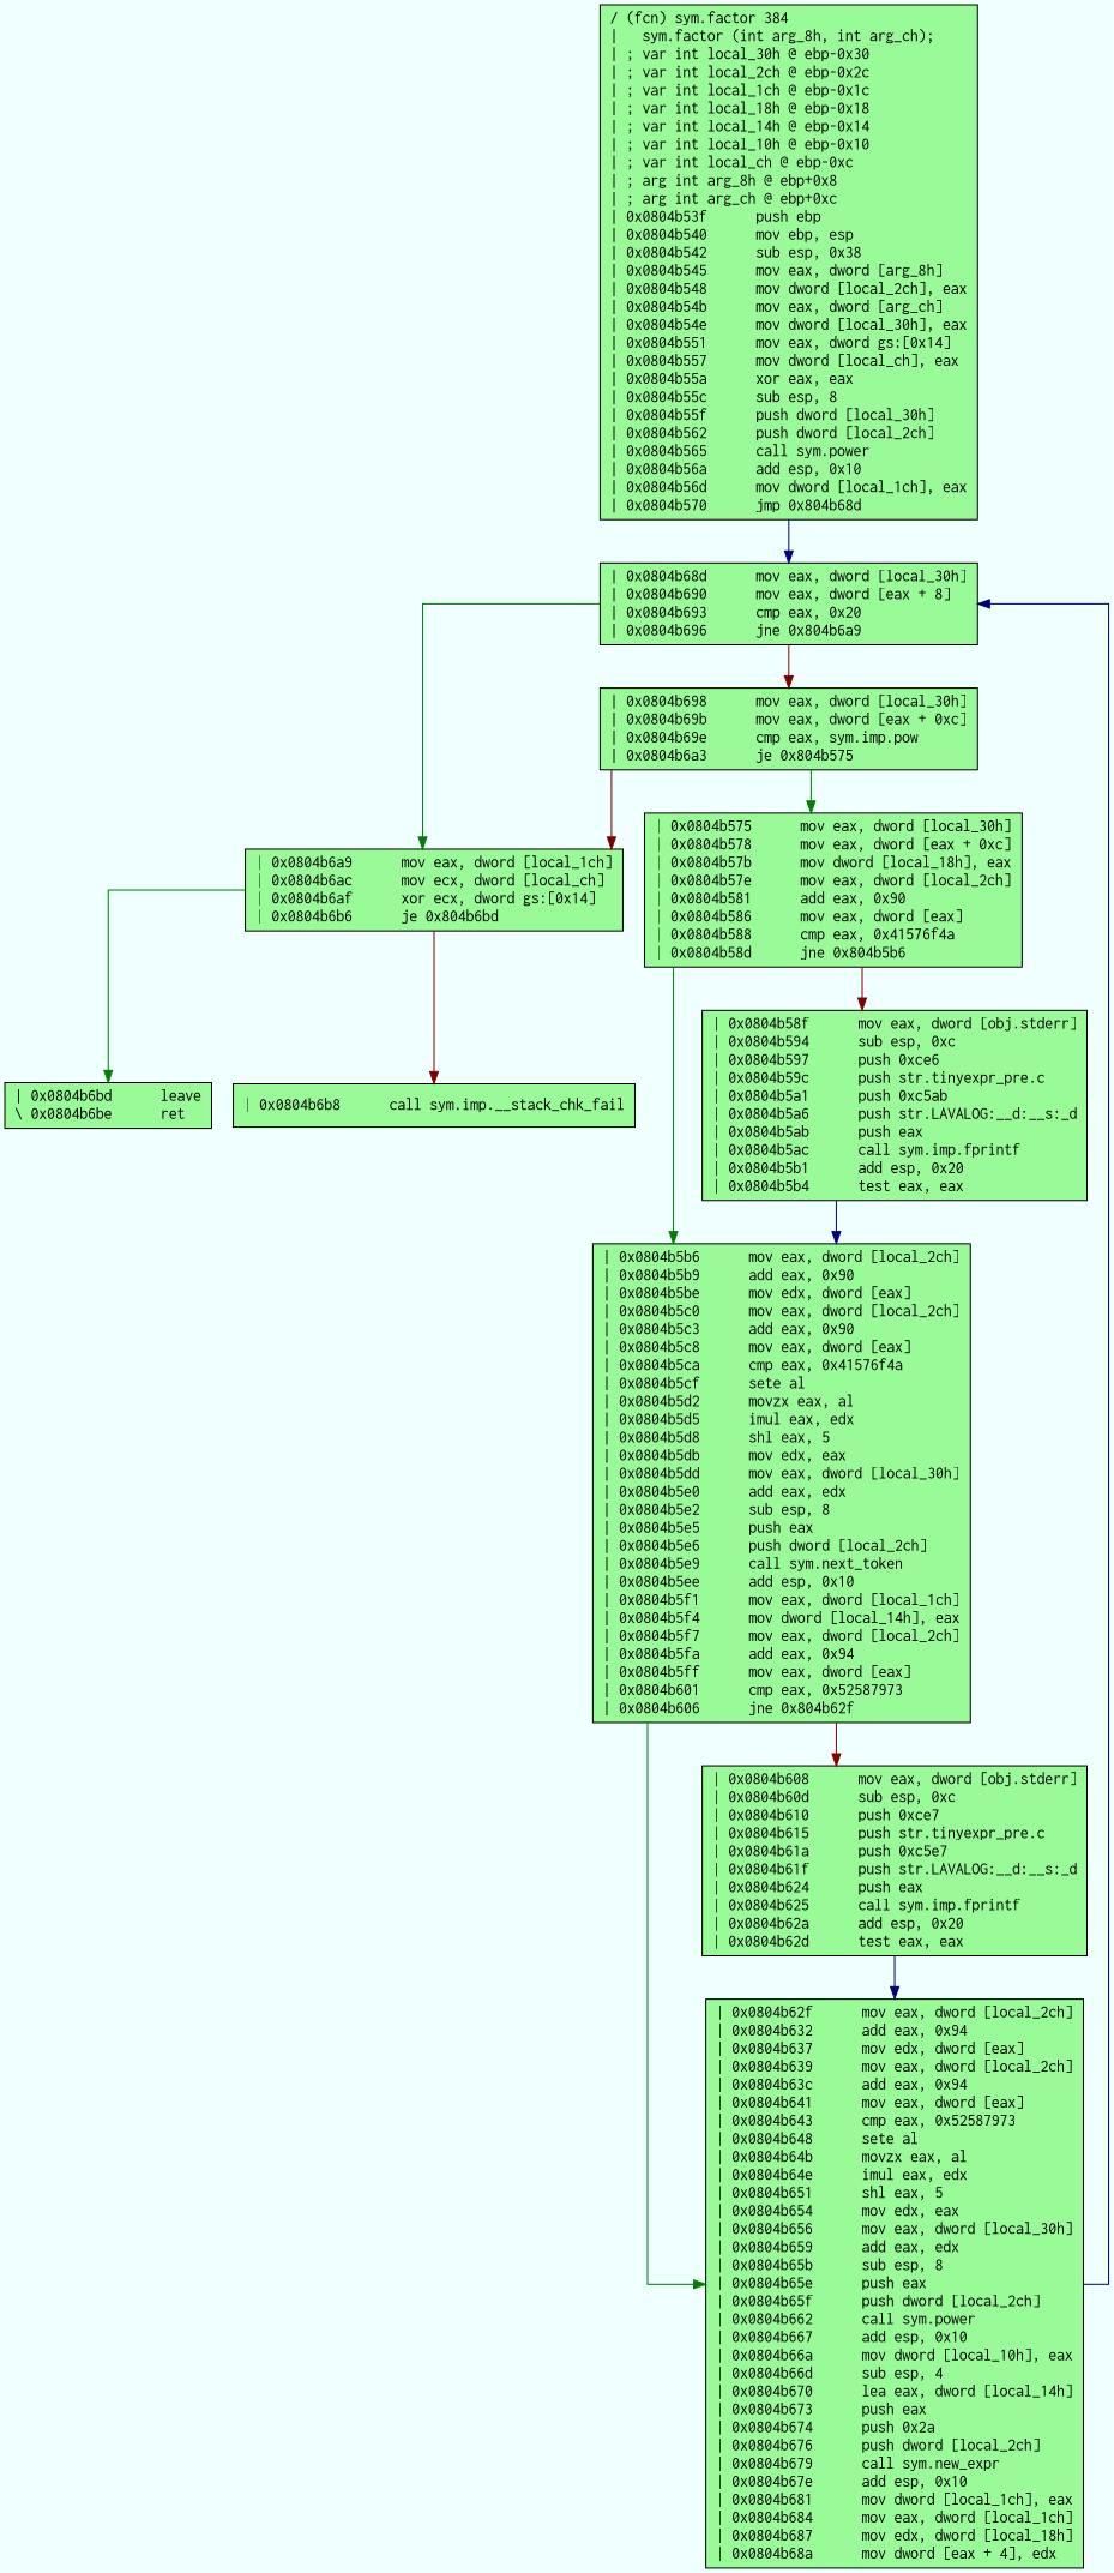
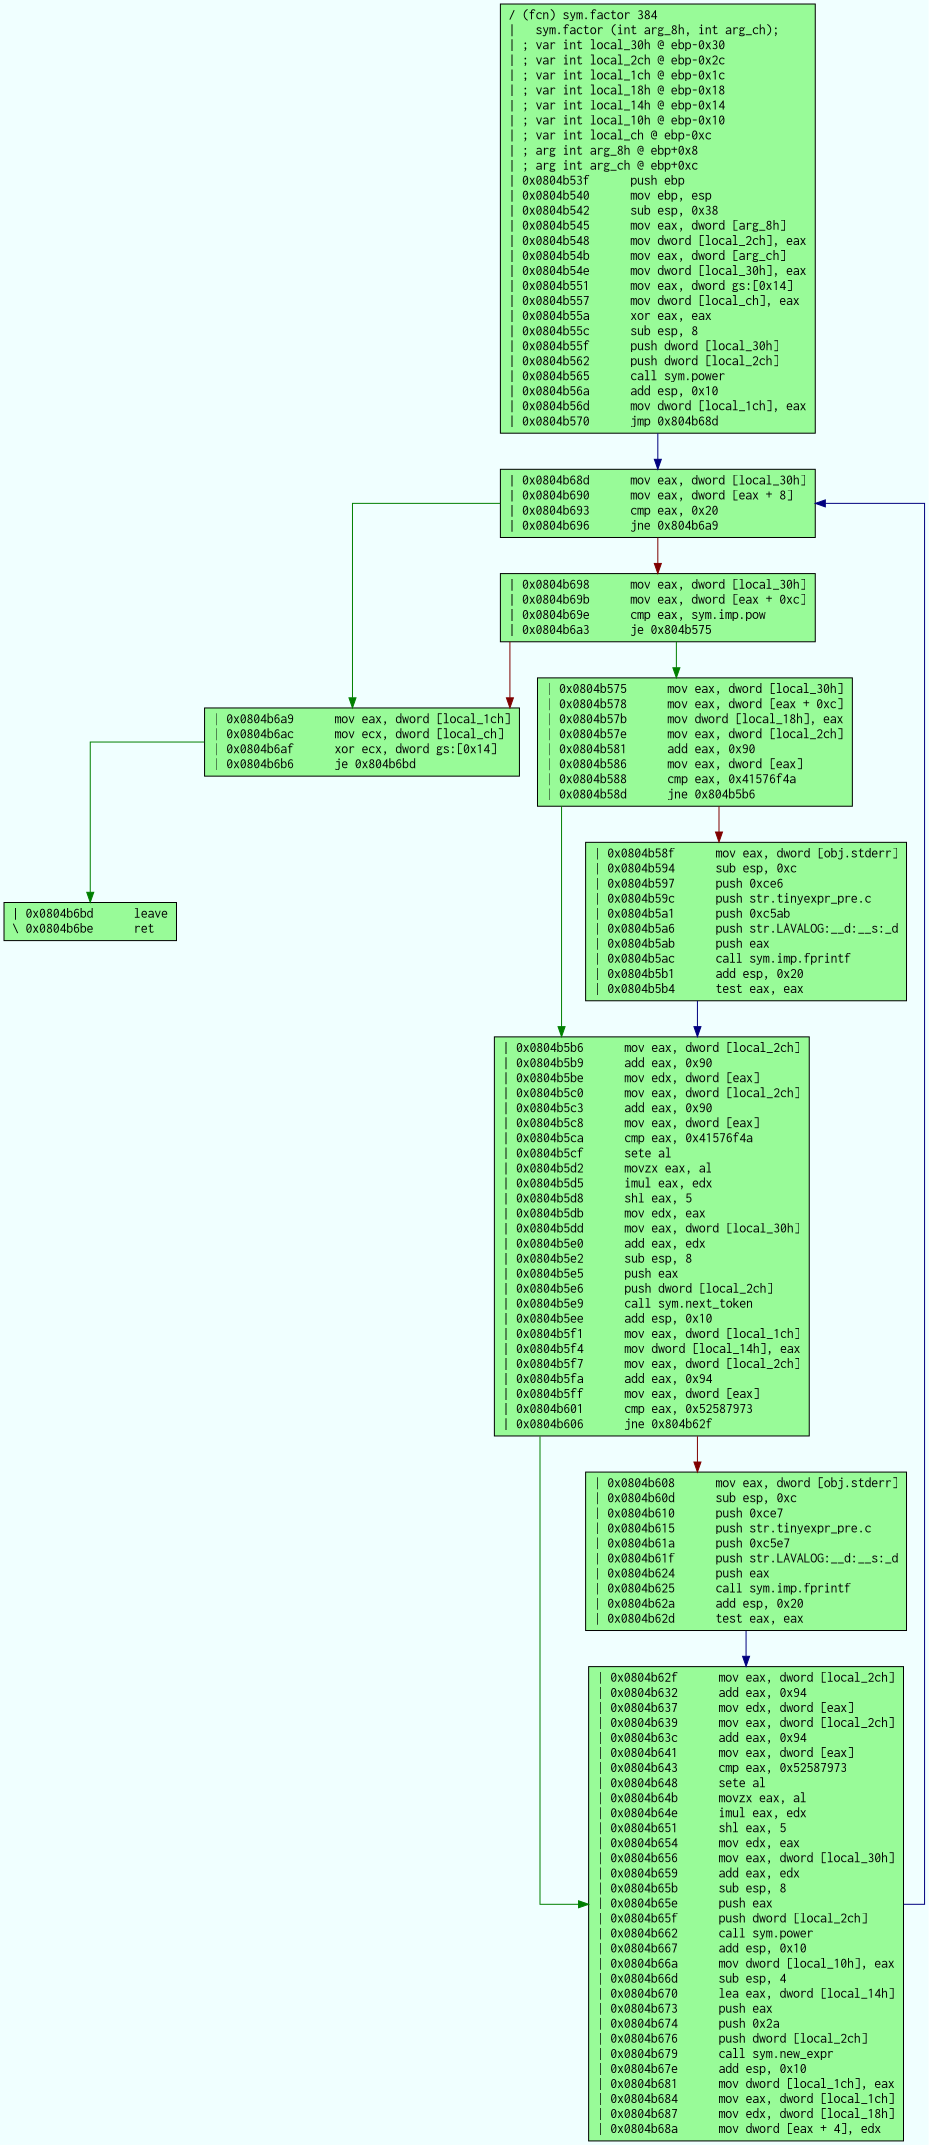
  digraph {
    bgcolor=azure
    fontname=Courier
    fontsize=8
    splines=ortho
    node [color=black fillcolor=palegreen fontname=Courier shape=box style=filled]
    edge [arrowhead=normal color="#007f00"]
    n1 [label="/ (fcn) sym.factor 384\l|   sym.factor (int arg_8h, int arg_ch);\l| ; var int local_30h @ ebp-0x30\l| ; var int local_2ch @ ebp-0x2c\l| ; var int local_1ch @ ebp-0x1c\l| ; var int local_18h @ ebp-0x18\l| ; var int local_14h @ ebp-0x14\l| ; var int local_10h @ ebp-0x10\l| ; var int local_ch @ ebp-0xc\l| ; arg int arg_8h @ ebp+0x8\l| ; arg int arg_ch @ ebp+0xc\l| 0x0804b53f      push ebp\l| 0x0804b540      mov ebp, esp\l| 0x0804b542      sub esp, 0x38\l| 0x0804b545      mov eax, dword [arg_8h]\l| 0x0804b548      mov dword [local_2ch], eax\l| 0x0804b54b      mov eax, dword [arg_ch]\l| 0x0804b54e      mov dword [local_30h], eax\l| 0x0804b551      mov eax, dword gs:[0x14]\l| 0x0804b557      mov dword [local_ch], eax\l| 0x0804b55a      xor eax, eax\l| 0x0804b55c      sub esp, 8\l| 0x0804b55f      push dword [local_30h]\l| 0x0804b562      push dword [local_2ch]\l| 0x0804b565      call sym.power\l| 0x0804b56a      add esp, 0x10\l| 0x0804b56d      mov dword [local_1ch], eax\l| 0x0804b570      jmp 0x804b68d\l"]
    n2 [label="| 0x0804b68d      mov eax, dword [local_30h]\l| 0x0804b690      mov eax, dword [eax + 8]\l| 0x0804b693      cmp eax, 0x20\l| 0x0804b696      jne 0x804b6a9\l"]
    n3 [label="| 0x0804b6a9      mov eax, dword [local_1ch]\l| 0x0804b6ac      mov ecx, dword [local_ch]\l| 0x0804b6af      xor ecx, dword gs:[0x14]\l| 0x0804b6b6      je 0x804b6bd\l"]
    n4 [label="| 0x0804b698      mov eax, dword [local_30h]\l| 0x0804b69b      mov eax, dword [eax + 0xc]\l| 0x0804b69e      cmp eax, sym.imp.pow\l| 0x0804b6a3      je 0x804b575\l"]
    n5 [label="| 0x0804b575      mov eax, dword [local_30h]\l| 0x0804b578      mov eax, dword [eax + 0xc]\l| 0x0804b57b      mov dword [local_18h], eax\l| 0x0804b57e      mov eax, dword [local_2ch]\l| 0x0804b581      add eax, 0x90\l| 0x0804b586      mov eax, dword [eax]\l| 0x0804b588      cmp eax, 0x41576f4a\l| 0x0804b58d      jne 0x804b5b6\l"]
    n6 [label="| 0x0804b5b6      mov eax, dword [local_2ch]\l| 0x0804b5b9      add eax, 0x90\l| 0x0804b5be      mov edx, dword [eax]\l| 0x0804b5c0      mov eax, dword [local_2ch]\l| 0x0804b5c3      add eax, 0x90\l| 0x0804b5c8      mov eax, dword [eax]\l| 0x0804b5ca      cmp eax, 0x41576f4a\l| 0x0804b5cf      sete al\l| 0x0804b5d2      movzx eax, al\l| 0x0804b5d5      imul eax, edx\l| 0x0804b5d8      shl eax, 5\l| 0x0804b5db      mov edx, eax\l| 0x0804b5dd      mov eax, dword [local_30h]\l| 0x0804b5e0      add eax, edx\l| 0x0804b5e2      sub esp, 8\l| 0x0804b5e5      push eax\l| 0x0804b5e6      push dword [local_2ch]\l| 0x0804b5e9      call sym.next_token\l| 0x0804b5ee      add esp, 0x10\l| 0x0804b5f1      mov eax, dword [local_1ch]\l| 0x0804b5f4      mov dword [local_14h], eax\l| 0x0804b5f7      mov eax, dword [local_2ch]\l| 0x0804b5fa      add eax, 0x94\l| 0x0804b5ff      mov eax, dword [eax]\l| 0x0804b601      cmp eax, 0x52587973\l| 0x0804b606      jne 0x804b62f\l"]
    n7 [label="| 0x0804b58f      mov eax, dword [obj.stderr]\l| 0x0804b594      sub esp, 0xc\l| 0x0804b597      push 0xce6\l| 0x0804b59c      push str.tinyexpr_pre.c\l| 0x0804b5a1      push 0xc5ab\l| 0x0804b5a6      push str.LAVALOG:__d:__s:_d\l| 0x0804b5ab      push eax\l| 0x0804b5ac      call sym.imp.fprintf\l| 0x0804b5b1      add esp, 0x20\l| 0x0804b5b4      test eax, eax\l"]
    n8 [label="| 0x0804b62f      mov eax, dword [local_2ch]\l| 0x0804b632      add eax, 0x94\l| 0x0804b637      mov edx, dword [eax]\l| 0x0804b639      mov eax, dword [local_2ch]\l| 0x0804b63c      add eax, 0x94\l| 0x0804b641      mov eax, dword [eax]\l| 0x0804b643      cmp eax, 0x52587973\l| 0x0804b648      sete al\l| 0x0804b64b      movzx eax, al\l| 0x0804b64e      imul eax, edx\l| 0x0804b651      shl eax, 5\l| 0x0804b654      mov edx, eax\l| 0x0804b656      mov eax, dword [local_30h]\l| 0x0804b659      add eax, edx\l| 0x0804b65b      sub esp, 8\l| 0x0804b65e      push eax\l| 0x0804b65f      push dword [local_2ch]\l| 0x0804b662      call sym.power\l| 0x0804b667      add esp, 0x10\l| 0x0804b66a      mov dword [local_10h], eax\l| 0x0804b66d      sub esp, 4\l| 0x0804b670      lea eax, dword [local_14h]\l| 0x0804b673      push eax\l| 0x0804b674      push 0x2a\l| 0x0804b676      push dword [local_2ch]\l| 0x0804b679      call sym.new_expr\l| 0x0804b67e      add esp, 0x10\l| 0x0804b681      mov dword [local_1ch], eax\l| 0x0804b684      mov eax, dword [local_1ch]\l| 0x0804b687      mov edx, dword [local_18h]\l| 0x0804b68a      mov dword [eax + 4], edx\l"]
    n9 [label="| 0x0804b608      mov eax, dword [obj.stderr]\l| 0x0804b60d      sub esp, 0xc\l| 0x0804b610      push 0xce7\l| 0x0804b615      push str.tinyexpr_pre.c\l| 0x0804b61a      push 0xc5e7\l| 0x0804b61f      push str.LAVALOG:__d:__s:_d\l| 0x0804b624      push eax\l| 0x0804b625      call sym.imp.fprintf\l| 0x0804b62a      add esp, 0x20\l| 0x0804b62d      test eax, eax\l"]
    n10 [label="| 0x0804b6bd      leave\l\\ 0x0804b6be      ret\l"]
-   n11 [label="| 0x0804b6b8      call sym.imp.__stack_chk_fail\l"]
    n1 -> n2 [color="#00007f"]
    n2 -> n3
    n2 -> n4 [color="#7f0000"]
    n3 -> n10
-   n3 -> n11 [color="#7f0000"]
    n4 -> n3 [color="#7f0000"]
    n4 -> n5
    n5 -> n6
    n5 -> n7 [color="#7f0000"]
    n6 -> n8
    n6 -> n9 [color="#7f0000"]
    n7 -> n6 [color="#00007f"]
    n8 -> n2 [color="#00007f"]
    n9 -> n8 [color="#00007f"]
  }
